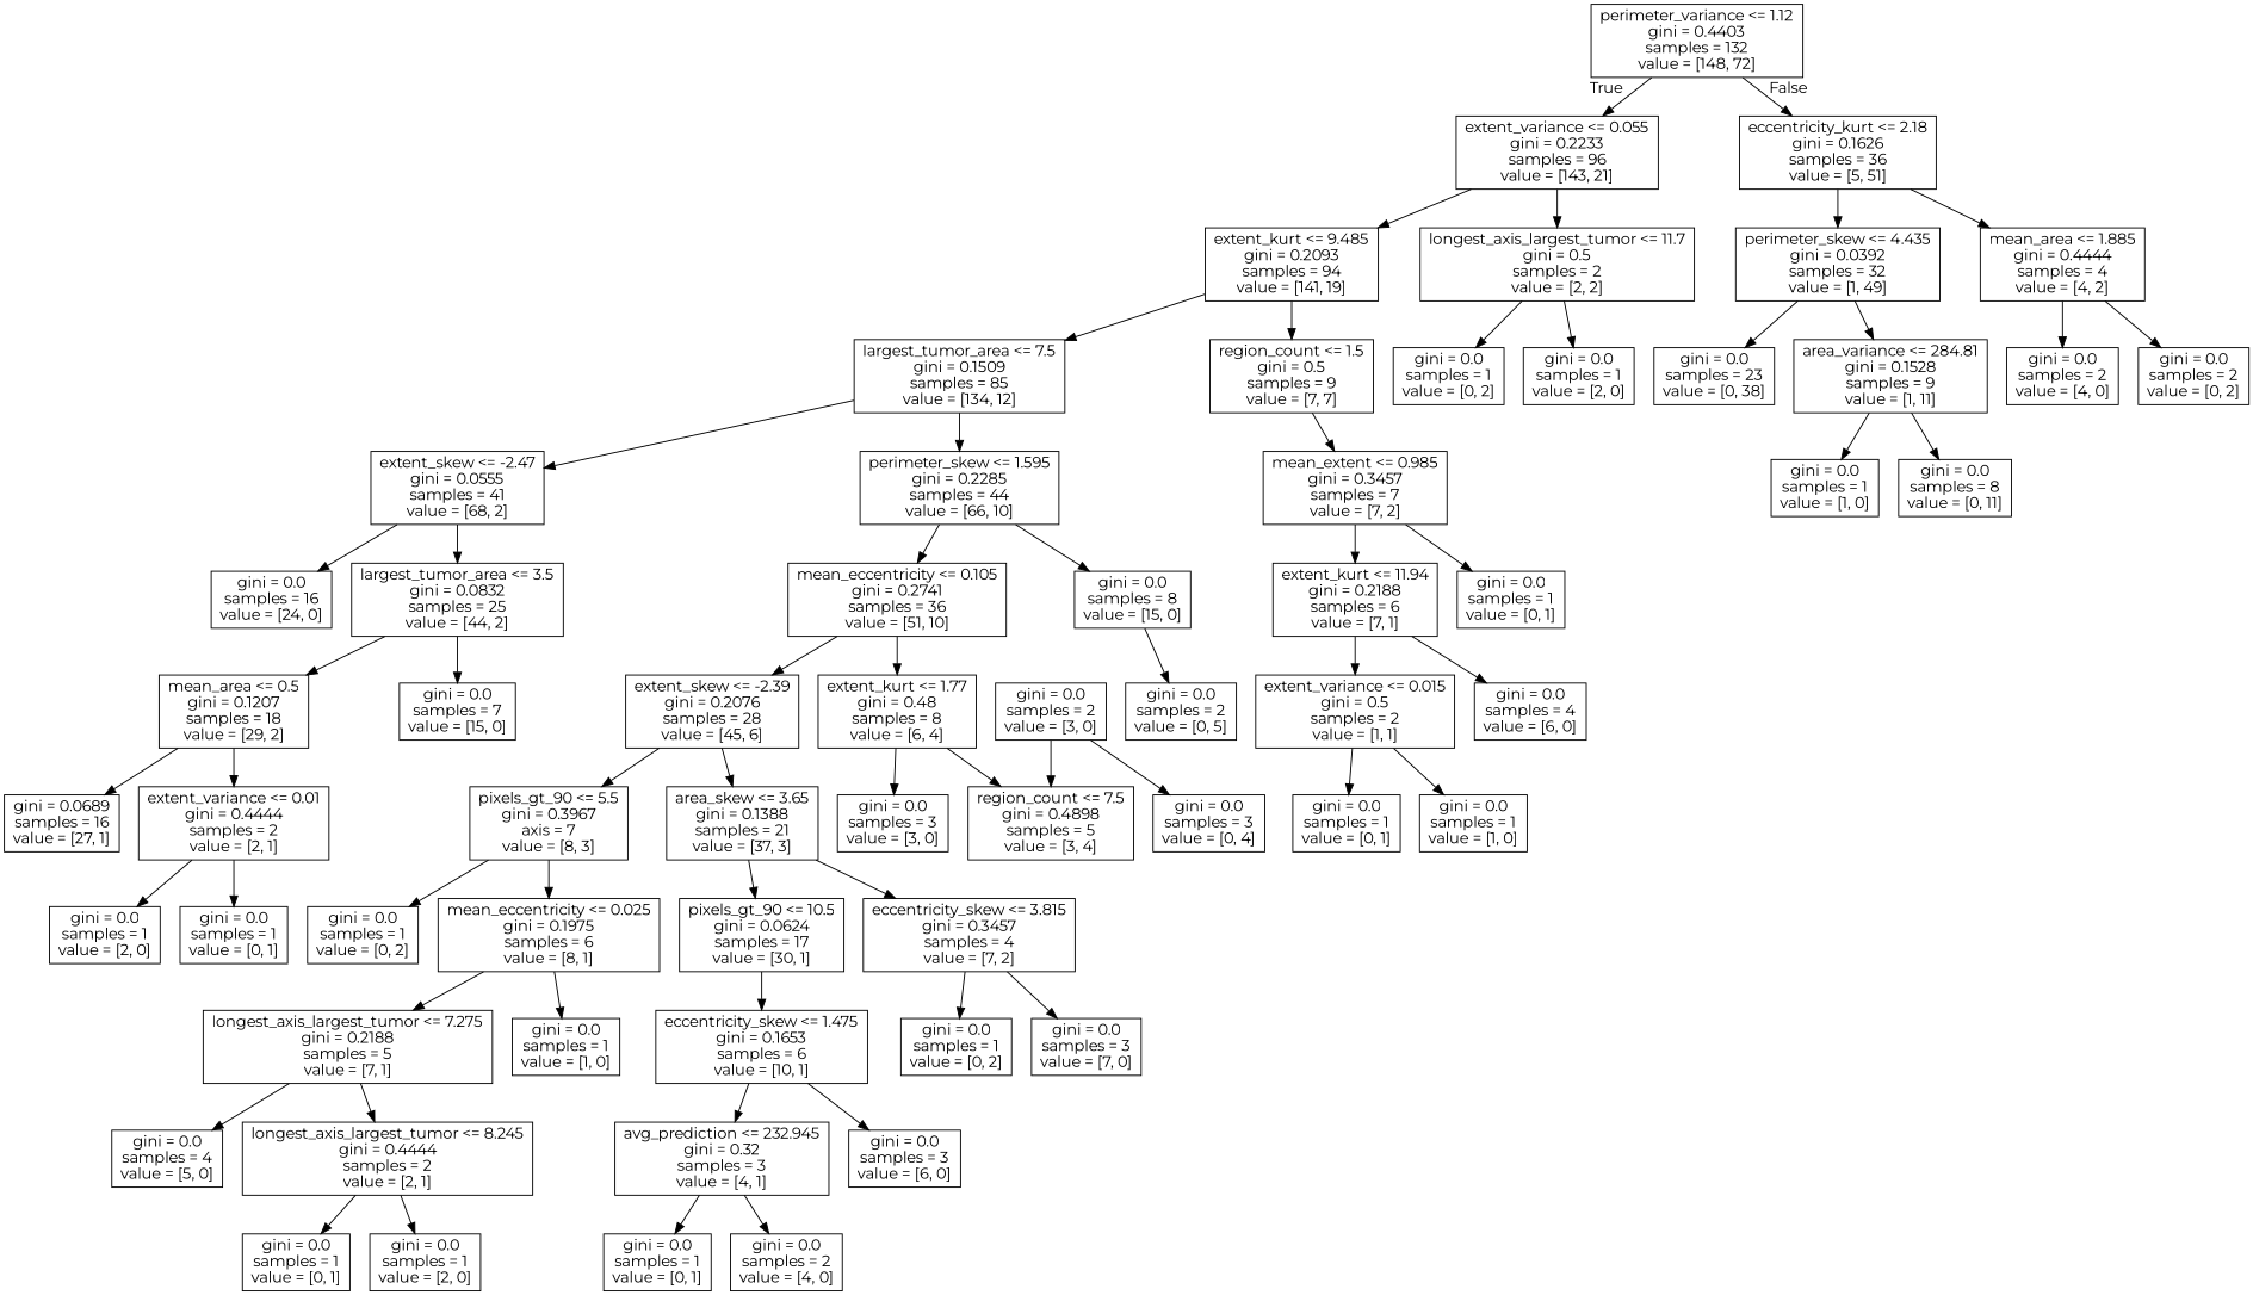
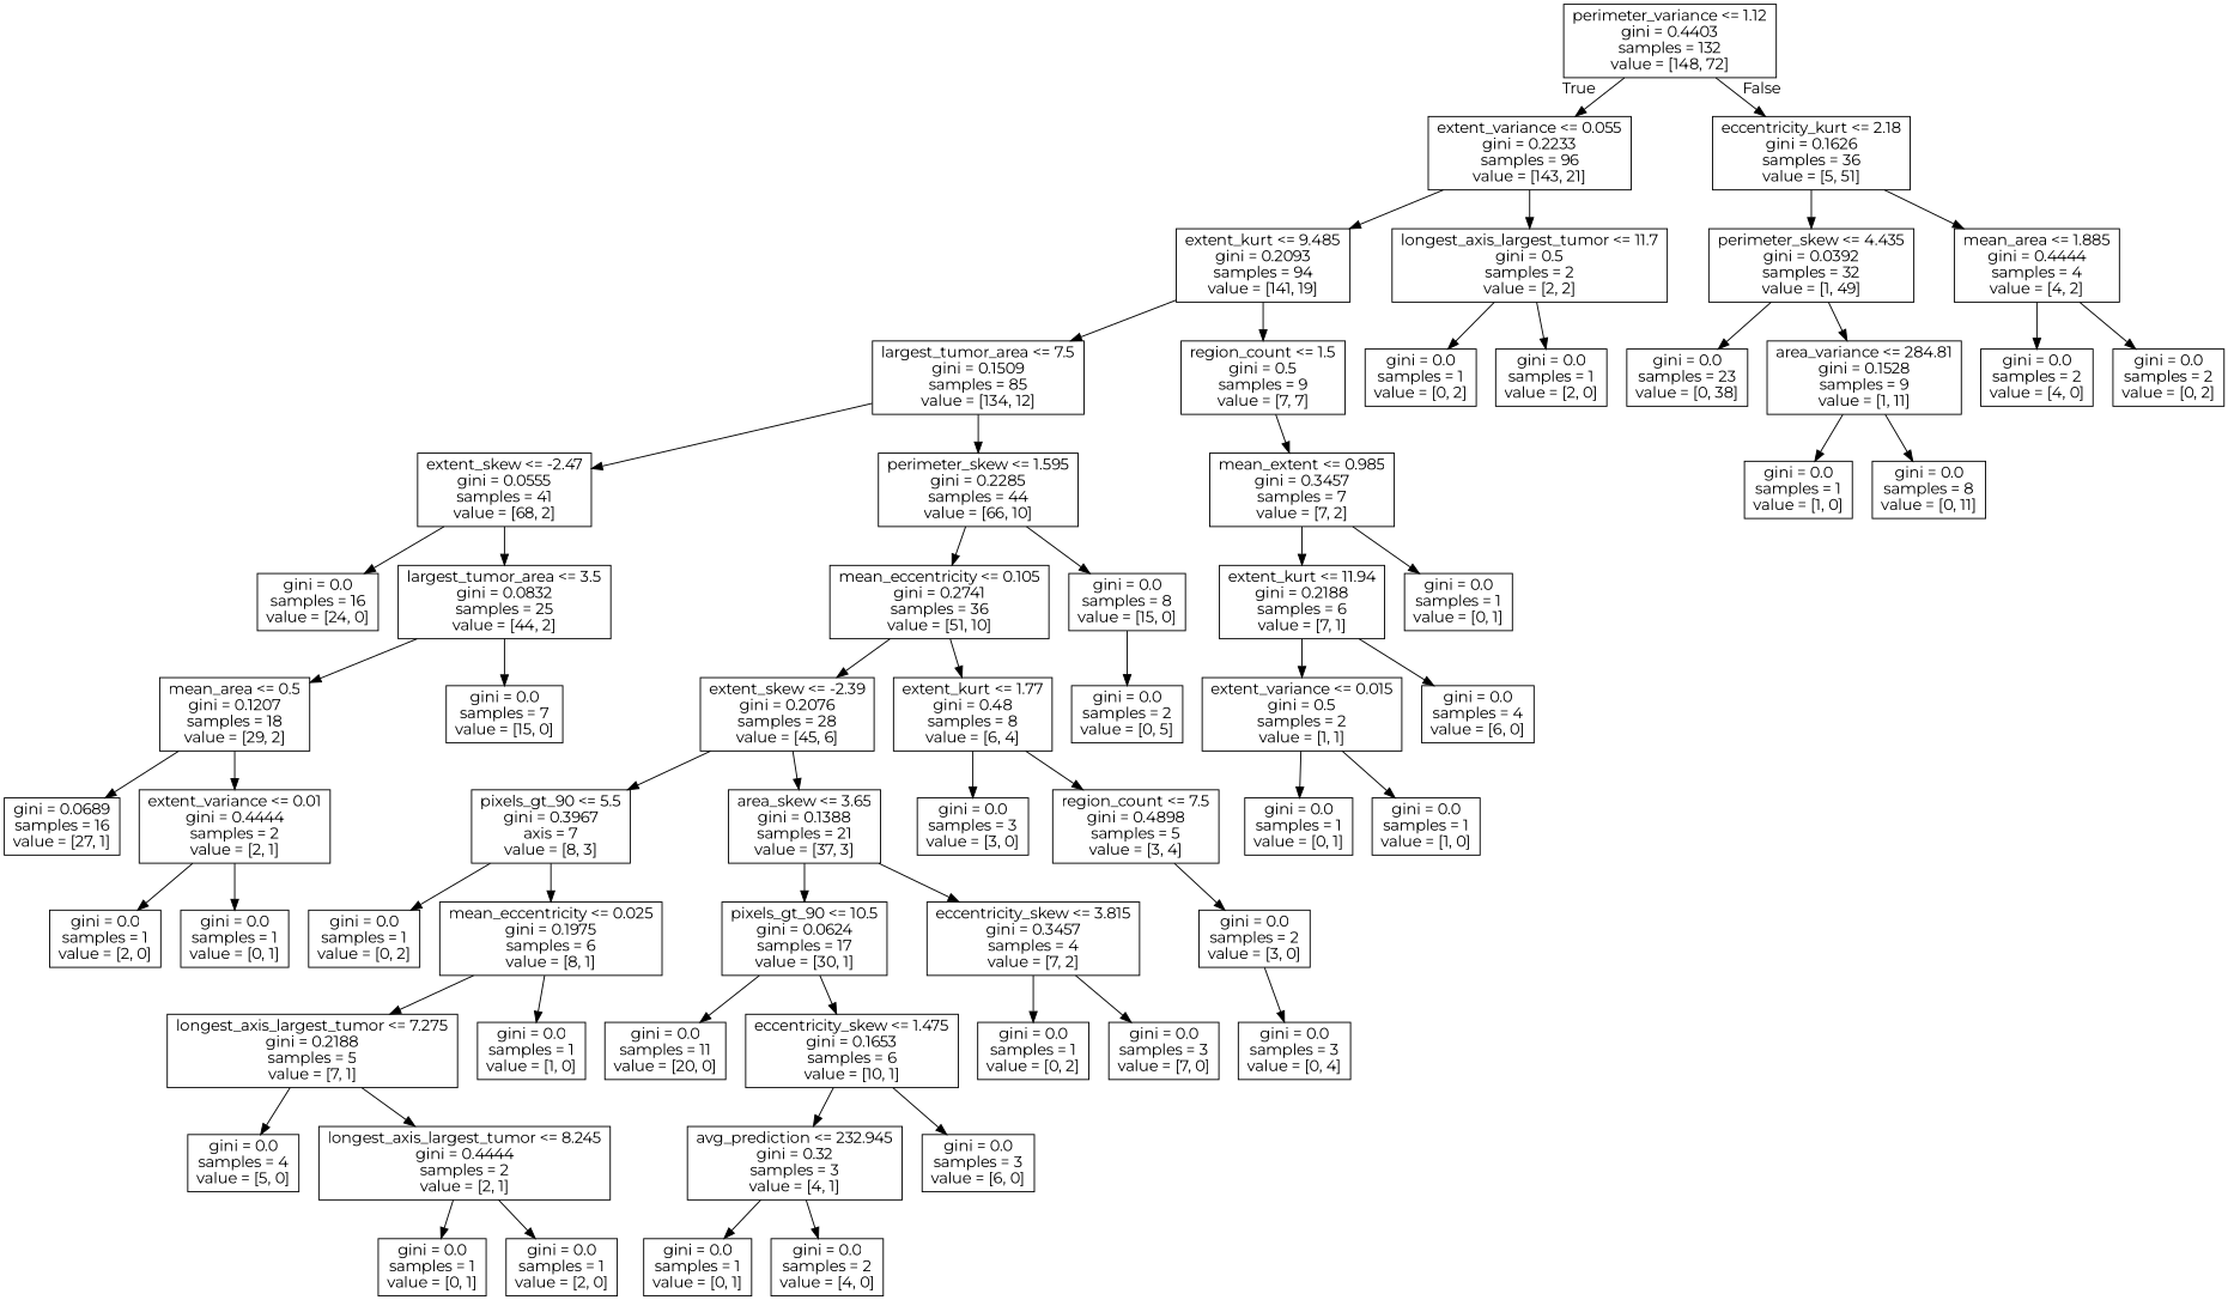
  digraph {
    fontname=Montserrat
    node [fontname=Montserrat shape=box]
    edge [fontname=Montserrat]
    n1 [label="perimeter_variance <= 1.12\ngini = 0.4403\nsamples = 132\nvalue = [148, 72]"]
    n2 [label="extent_variance <= 0.055\ngini = 0.2233\nsamples = 96\nvalue = [143, 21]"]
    n3 [label="eccentricity_kurt <= 2.18\ngini = 0.1626\nsamples = 36\nvalue = [5, 51]"]
    n4 [label="extent_kurt <= 9.485\ngini = 0.2093\nsamples = 94\nvalue = [141, 19]"]
    n5 [label="longest_axis_largest_tumor <= 11.7\ngini = 0.5\nsamples = 2\nvalue = [2, 2]"]
    n6 [label="perimeter_skew <= 4.435\ngini = 0.0392\nsamples = 32\nvalue = [1, 49]"]
    n7 [label="mean_area <= 1.885\ngini = 0.4444\nsamples = 4\nvalue = [4, 2]"]
    n8 [label="largest_tumor_area <= 7.5\ngini = 0.1509\nsamples = 85\nvalue = [134, 12]"]
    n9 [label="region_count <= 1.5\ngini = 0.5\nsamples = 9\nvalue = [7, 7]"]
    n10 [label="gini = 0.0\nsamples = 1\nvalue = [0, 2]"]
    n11 [label="gini = 0.0\nsamples = 1\nvalue = [2, 0]"]
    n12 [label="extent_skew <= -2.47\ngini = 0.0555\nsamples = 41\nvalue = [68, 2]"]
    n13 [label="perimeter_skew <= 1.595\ngini = 0.2285\nsamples = 44\nvalue = [66, 10]"]
    n14 [label="mean_extent <= 0.985\ngini = 0.3457\nsamples = 7\nvalue = [7, 2]"]
    n15 [label="gini = 0.0\nsamples = 16\nvalue = [24, 0]"]
    n16 [label="largest_tumor_area <= 3.5\ngini = 0.0832\nsamples = 25\nvalue = [44, 2]"]
    n17 [label="mean_eccentricity <= 0.105\ngini = 0.2741\nsamples = 36\nvalue = [51, 10]"]
    n18 [label="gini = 0.0\nsamples = 8\nvalue = [15, 0]"]
    n19 [label="mean_area <= 0.5\ngini = 0.1207\nsamples = 18\nvalue = [29, 2]"]
    n20 [label="gini = 0.0\nsamples = 7\nvalue = [15, 0]"]
    n21 [label="gini = 0.0689\nsamples = 16\nvalue = [27, 1]"]
    n22 [label="extent_variance <= 0.01\ngini = 0.4444\nsamples = 2\nvalue = [2, 1]"]
    n23 [label="gini = 0.0\nsamples = 1\nvalue = [2, 0]"]
    n24 [label="gini = 0.0\nsamples = 1\nvalue = [0, 1]"]
    n25 [label="extent_skew <= -2.39\ngini = 0.2076\nsamples = 28\nvalue = [45, 6]"]
    n26 [label="extent_kurt <= 1.77\ngini = 0.48\nsamples = 8\nvalue = [6, 4]"]
    n27 [label="gini = 0.0\nsamples = 2\nvalue = [0, 5]"]
    n28 [label="pixels_gt_90 <= 5.5\ngini = 0.3967\naxis = 7\nvalue = [8, 3]"]
    n29 [label="area_skew <= 3.65\ngini = 0.1388\nsamples = 21\nvalue = [37, 3]"]
    n30 [label="gini = 0.0\nsamples = 3\nvalue = [3, 0]"]
    n31 [label="region_count <= 7.5\ngini = 0.4898\nsamples = 5\nvalue = [3, 4]"]
    n32 [label="gini = 0.0\nsamples = 1\nvalue = [0, 2]"]
    n33 [label="mean_eccentricity <= 0.025\ngini = 0.1975\nsamples = 6\nvalue = [8, 1]"]
    n34 [label="pixels_gt_90 <= 10.5\ngini = 0.0624\nsamples = 17\nvalue = [30, 1]"]
    n35 [label="eccentricity_skew <= 3.815\ngini = 0.3457\nsamples = 4\nvalue = [7, 2]"]
    n36 [label="longest_axis_largest_tumor <= 7.275\ngini = 0.2188\nsamples = 5\nvalue = [7, 1]"]
    n37 [label="gini = 0.0\nsamples = 1\nvalue = [1, 0]"]
    n38 [label="gini = 0.0\nsamples = 4\nvalue = [5, 0]"]
    n39 [label="longest_axis_largest_tumor <= 8.245\ngini = 0.4444\nsamples = 2\nvalue = [2, 1]"]
    n40 [label="gini = 0.0\nsamples = 1\nvalue = [0, 1]"]
    n41 [label="gini = 0.0\nsamples = 1\nvalue = [2, 0]"]
+   n42 [label="gini = 0.0\nsamples = 11\nvalue = [20, 0]"]
    n43 [label="eccentricity_skew <= 1.475\ngini = 0.1653\nsamples = 6\nvalue = [10, 1]"]
    n44 [label="gini = 0.0\nsamples = 1\nvalue = [0, 2]"]
    n45 [label="gini = 0.0\nsamples = 3\nvalue = [7, 0]"]
    n46 [label="avg_prediction <= 232.945\ngini = 0.32\nsamples = 3\nvalue = [4, 1]"]
    n47 [label="gini = 0.0\nsamples = 3\nvalue = [6, 0]"]
    n48 [label="gini = 0.0\nsamples = 1\nvalue = [0, 1]"]
    n49 [label="gini = 0.0\nsamples = 2\nvalue = [4, 0]"]
    n50 [label="gini = 0.0\nsamples = 2\nvalue = [3, 0]"]
    n51 [label="gini = 0.0\nsamples = 3\nvalue = [0, 4]"]
    n52 [label="extent_kurt <= 11.94\ngini = 0.2188\nsamples = 6\nvalue = [7, 1]"]
    n53 [label="gini = 0.0\nsamples = 1\nvalue = [0, 1]"]
    n54 [label="extent_variance <= 0.015\ngini = 0.5\nsamples = 2\nvalue = [1, 1]"]
    n55 [label="gini = 0.0\nsamples = 4\nvalue = [6, 0]"]
    n56 [label="gini = 0.0\nsamples = 1\nvalue = [0, 1]"]
    n57 [label="gini = 0.0\nsamples = 1\nvalue = [1, 0]"]
    n58 [label="gini = 0.0\nsamples = 23\nvalue = [0, 38]"]
    n59 [label="area_variance <= 284.81\ngini = 0.1528\nsamples = 9\nvalue = [1, 11]"]
    n60 [label="gini = 0.0\nsamples = 2\nvalue = [4, 0]"]
    n61 [label="gini = 0.0\nsamples = 2\nvalue = [0, 2]"]
    n62 [label="gini = 0.0\nsamples = 1\nvalue = [1, 0]"]
    n63 [label="gini = 0.0\nsamples = 8\nvalue = [0, 11]"]
    n1 -> n2 [headlabel=True labelangle=45 labeldistance=2.5]
    n1 -> n3 [headlabel=False labelangle=-45 labeldistance=2.5]
    n2 -> n4
    n2 -> n5
    n3 -> n6
    n3 -> n7
    n4 -> n8
    n4 -> n9
    n5 -> n10
    n5 -> n11
    n6 -> n58
    n6 -> n59
    n7 -> n60
    n7 -> n61
    n8 -> n12
    n8 -> n13
    n9 -> n14
    n12 -> n15
    n12 -> n16
    n13 -> n17
    n13 -> n18
    n14 -> n52
    n14 -> n53
    n16 -> n19
    n16 -> n20
    n17 -> n25
    n17 -> n26
    n18 -> n27
    n19 -> n21
    n19 -> n22
    n22 -> n23
    n22 -> n24
    n25 -> n28
    n25 -> n29
    n26 -> n30
    n26 -> n31
    n28 -> n32
    n28 -> n33
    n29 -> n34
    n29 -> n35
-   n50 -> n31
+   n31 -> n50
    n33 -> n36
    n33 -> n37
+   n34 -> n42
    n34 -> n43
    n35 -> n44
    n35 -> n45
    n36 -> n38
    n36 -> n39
    n39 -> n40
    n39 -> n41
    n43 -> n46
    n43 -> n47
    n46 -> n48
    n46 -> n49
    n50 -> n51
    n52 -> n54
    n52 -> n55
    n54 -> n56
    n54 -> n57
    n59 -> n62
    n59 -> n63
  }
